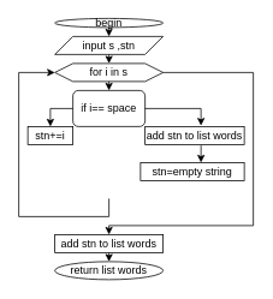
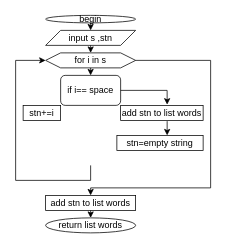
  <mxCell id="0" />
  <mxCell id="1" parent="0" />
  <mxCell id="2" value="begin" style="ellipse;whiteSpace=wrap;html=1;" parent="1" vertex="1"><mxGeometry x="60" width="120" height="10" as="geometry" y="20" /></mxCell>
  <mxCell id="3" value="" style="endArrow=classic;html=1;rounded=0;exitX=0.5;exitY=1;exitDx=0;exitDy=0;entryX=0.5;entryY=0;entryDx=0;entryDy=0;" parent="1" source="2" edge="1"><mxGeometry width="50" height="50" relative="1" as="geometry"><mxPoint x="90" y="220" as="sourcePoint" /><mxPoint x="120" y="40" as="targetPoint" /></mxGeometry></mxCell>
  <mxCell id="4" value="input s ,stn" style="shape=parallelogram;perimeter=parallelogramPerimeter;whiteSpace=wrap;html=1;fixedSize=1;" parent="1" vertex="1"><mxGeometry x="60" y="40" width="120" height="20" as="geometry" /></mxCell>
  <mxCell id="5" value="" style="endArrow=classic;html=1;rounded=0;exitX=0.5;exitY=1;exitDx=0;exitDy=0;entryX=0.5;entryY=0;entryDx=0;entryDy=0;" parent="1" source="4" target="6" edge="1"><mxGeometry width="50" height="50" relative="1" as="geometry"><mxPoint x="130" y="310" as="sourcePoint" /><mxPoint x="180" y="260" as="targetPoint" /></mxGeometry></mxCell>
  <mxCell id="6" value="for i in s" style="shape=hexagon;perimeter=hexagonPerimeter2;whiteSpace=wrap;html=1;fixedSize=1;" parent="1" vertex="1"><mxGeometry x="60" y="70" width="120" height="20" as="geometry" /></mxCell>
  <mxCell id="7" value="" style="endArrow=classic;html=1;rounded=0;exitX=0.5;exitY=1;exitDx=0;exitDy=0;entryX=0.5;entryY=0;entryDx=0;entryDy=0;" parent="1" source="6" target="8" edge="1"><mxGeometry width="50" height="50" relative="1" as="geometry"><mxPoint x="130" y="310" as="sourcePoint" /><mxPoint x="180" y="260" as="targetPoint" /></mxGeometry></mxCell>
  <mxCell id="8" value="if i== space" style="whiteSpace=wrap;html=1;rounded=1;" parent="1" vertex="1"><mxGeometry x="80" y="100" width="80" height="40" as="geometry" /></mxCell>
  <mxCell id="9" value="stn+=i" style="rounded=0;whiteSpace=wrap;html=1;" parent="1" vertex="1"><mxGeometry x="30" y="140" width="50" height="20" as="geometry" /></mxCell>
- <mxCell id="10" value="" style="endArrow=classic;html=1;rounded=0;exitX=0;exitY=0.5;exitDx=0;exitDy=0;entryX=0.5;entryY=0;entryDx=0;entryDy=0;" parent="1" source="8" target="9" edge="1"><mxGeometry width="50" height="50" relative="1" as="geometry"><mxPoint x="-10" y="120" as="sourcePoint" /><mxPoint x="40" y="70" as="targetPoint" /><Array as="points"><mxPoint x="55" y="120" /></Array></mxGeometry></mxCell>
  <mxCell id="11" value="" style="endArrow=classic;html=1;rounded=0;exitX=1;exitY=0.5;exitDx=0;exitDy=0;entryX=0.564;entryY=-0.05;entryDx=0;entryDy=0;entryPerimeter=0;" parent="1" source="8" target="12" edge="1"><mxGeometry width="50" height="50" relative="1" as="geometry"><mxPoint x="250" y="110" as="sourcePoint" /><mxPoint x="300" y="60" as="targetPoint" /><Array as="points"><mxPoint x="222" y="120" /></Array></mxGeometry></mxCell>
  <mxCell id="12" value="add stn to list words" style="rounded=0;whiteSpace=wrap;html=1;" parent="1" vertex="1"><mxGeometry x="160" y="140" width="110" height="20" as="geometry" /></mxCell>
  <mxCell id="13" value="stn=empty string" style="rounded=0;whiteSpace=wrap;html=1;" parent="1" vertex="1"><mxGeometry x="155" y="180" width="115" height="20" as="geometry" /></mxCell>
  <mxCell id="14" value="" style="endArrow=classic;html=1;rounded=0;entryX=0.583;entryY=0;entryDx=0;entryDy=0;exitX=0.564;exitY=1.05;exitDx=0;exitDy=0;exitPerimeter=0;entryPerimeter=0;" parent="1" source="12" target="13" edge="1"><mxGeometry width="50" height="50" relative="1" as="geometry"><mxPoint x="224" y="160" as="sourcePoint" /><mxPoint x="80" y="350" as="targetPoint" /></mxGeometry></mxCell>
  <mxCell id="15" value="" style="endArrow=classic;html=1;rounded=0;entryX=0;entryY=0.5;entryDx=0;entryDy=0;" parent="1" target="6" edge="1"><mxGeometry width="50" height="50" relative="1" as="geometry"><mxPoint x="120" y="220" as="sourcePoint" /><mxPoint x="170" y="260" as="targetPoint" /><Array as="points"><mxPoint x="120" y="240" /><mxPoint x="20" y="240" /><mxPoint x="20" y="80" /></Array></mxGeometry></mxCell>
  <mxCell id="16" value="" style="endArrow=classic;html=1;rounded=0;exitX=1;exitY=0.5;exitDx=0;exitDy=0;" parent="1" source="6" edge="1"><mxGeometry width="50" height="50" relative="1" as="geometry"><mxPoint x="250" y="90" as="sourcePoint" /><mxPoint x="120" y="260" as="targetPoint" /><Array as="points"><mxPoint x="280" y="80" /><mxPoint x="280" y="250" /><mxPoint x="120" y="250" /></Array></mxGeometry></mxCell>
  <mxCell id="17" value="add stn to list words" style="rounded=0;whiteSpace=wrap;html=1;" parent="1" vertex="1"><mxGeometry x="60" y="260" width="120" height="20" as="geometry" /></mxCell>
  <mxCell id="18" value="" style="endArrow=classic;html=1;rounded=0;exitX=0.5;exitY=1;exitDx=0;exitDy=0;entryX=0.5;entryY=0;entryDx=0;entryDy=0;" parent="1" source="17" target="19" edge="1"><mxGeometry width="50" height="50" relative="1" as="geometry"><mxPoint x="10" y="370" as="sourcePoint" /><mxPoint x="60" y="320" as="targetPoint" /></mxGeometry></mxCell>
  <mxCell id="19" value="return list words" style="ellipse;whiteSpace=wrap;html=1;" parent="1" vertex="1"><mxGeometry x="60" y="290" width="120" height="20" as="geometry" /></mxCell>
